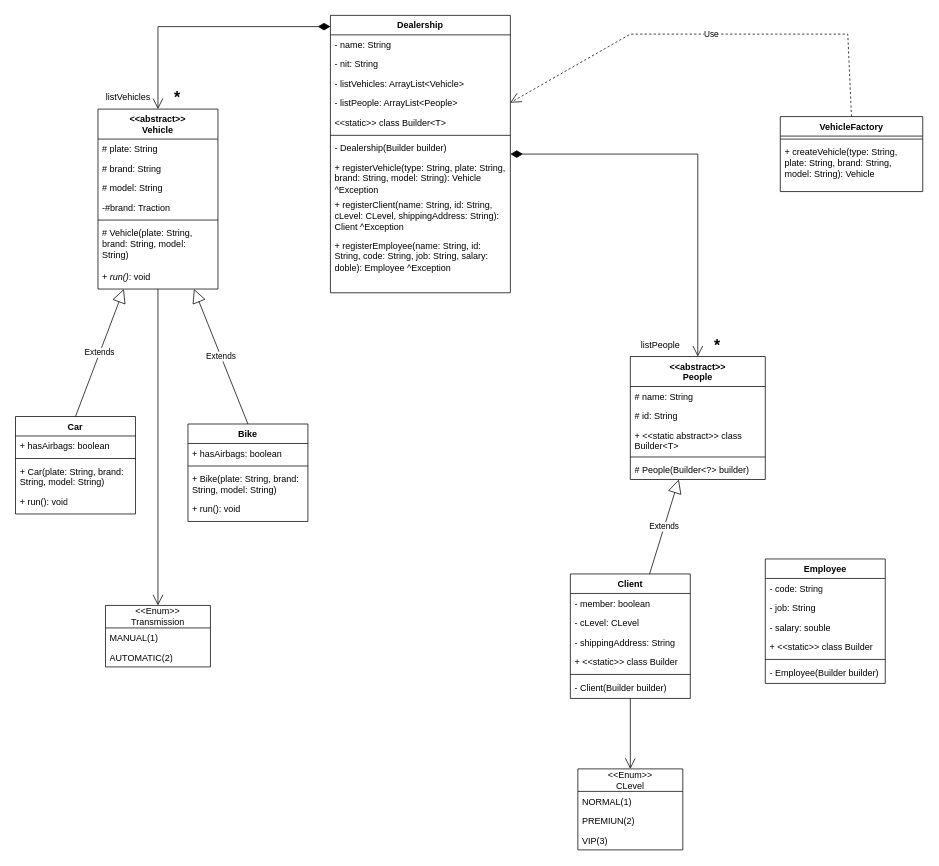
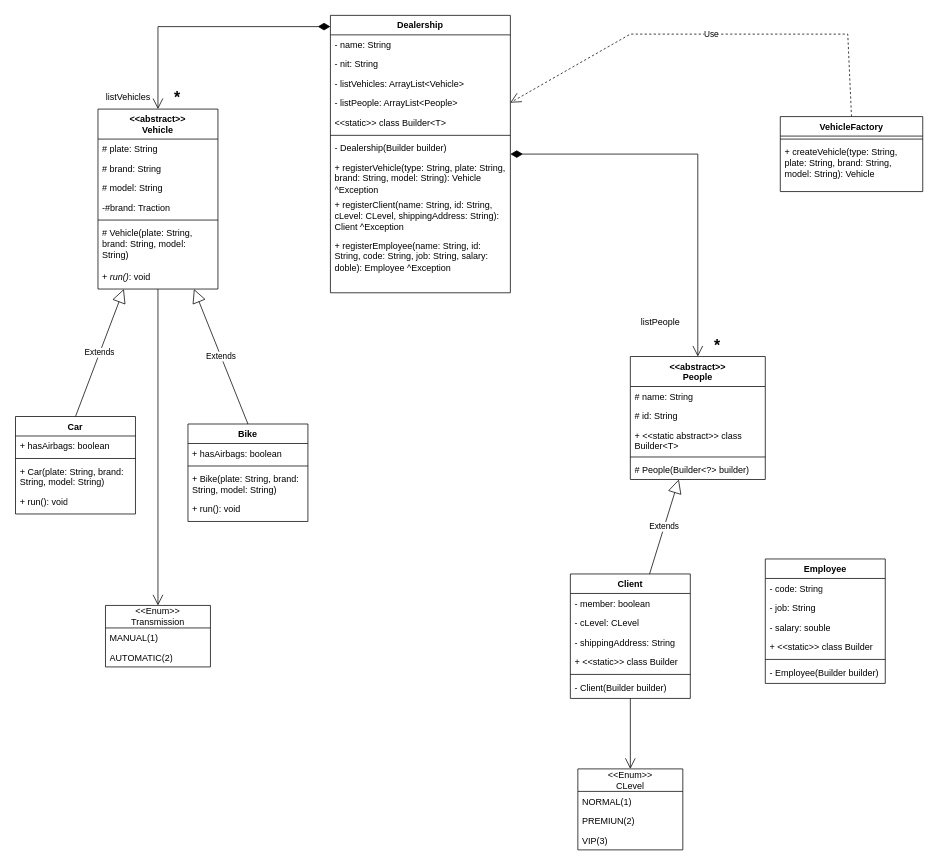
  <mxCell id="0" />
  <mxCell id="1" parent="0" />
  <mxCell id="2" value="Dealership" style="swimlane;fontStyle=1;align=center;verticalAlign=top;childLayout=stackLayout;horizontal=1;startSize=26;horizontalStack=0;resizeParent=1;resizeParentMax=0;resizeLast=0;collapsible=1;marginBottom=0;whiteSpace=wrap;html=1;" parent="1" vertex="1"><mxGeometry x="440" y="20" width="240" height="370" as="geometry" /></mxCell>
  <mxCell id="3" value="- name: String&lt;span style=&quot;background-color: transparent; color: light-dark(rgb(0, 0, 0), rgb(255, 255, 255));&quot;&gt;&amp;nbsp;&lt;/span&gt;" style="text;strokeColor=none;fillColor=none;align=left;verticalAlign=top;spacingLeft=4;spacingRight=4;overflow=hidden;rotatable=0;points=[[0,0.5],[1,0.5]];portConstraint=eastwest;whiteSpace=wrap;html=1;" parent="2" vertex="1"><mxGeometry y="26" width="240" height="26" as="geometry" /></mxCell>
  <mxCell id="4" value="- nit: String&lt;span style=&quot;background-color: transparent; color: light-dark(rgb(0, 0, 0), rgb(255, 255, 255));&quot;&gt;&amp;nbsp;&lt;/span&gt;" style="text;strokeColor=none;fillColor=none;align=left;verticalAlign=top;spacingLeft=4;spacingRight=4;overflow=hidden;rotatable=0;points=[[0,0.5],[1,0.5]];portConstraint=eastwest;whiteSpace=wrap;html=1;" parent="2" vertex="1"><mxGeometry y="52" width="240" height="26" as="geometry" /></mxCell>
  <mxCell id="5" value="- listVehicles: ArrayList&amp;lt;Vehicle&amp;gt;&lt;span style=&quot;background-color: transparent; color: light-dark(rgb(0, 0, 0), rgb(255, 255, 255));&quot;&gt;&amp;nbsp;&lt;/span&gt;" style="text;strokeColor=none;fillColor=none;align=left;verticalAlign=top;spacingLeft=4;spacingRight=4;overflow=hidden;rotatable=0;points=[[0,0.5],[1,0.5]];portConstraint=eastwest;whiteSpace=wrap;html=1;" parent="2" vertex="1"><mxGeometry y="78" width="240" height="26" as="geometry" /></mxCell>
  <mxCell id="6" value="- listPeople: ArrayList&amp;lt;People&amp;gt;&lt;span style=&quot;background-color: transparent; color: light-dark(rgb(0, 0, 0), rgb(255, 255, 255));&quot;&gt;&amp;nbsp;&lt;/span&gt;" style="text;strokeColor=none;fillColor=none;align=left;verticalAlign=top;spacingLeft=4;spacingRight=4;overflow=hidden;rotatable=0;points=[[0,0.5],[1,0.5]];portConstraint=eastwest;whiteSpace=wrap;html=1;" parent="2" vertex="1"><mxGeometry y="104" width="240" height="26" as="geometry" /></mxCell>
  <mxCell id="7" value="&amp;lt;&amp;lt;static&amp;gt;&amp;gt; class Builder&amp;lt;T&amp;gt;" style="text;strokeColor=none;fillColor=none;align=left;verticalAlign=top;spacingLeft=4;spacingRight=4;overflow=hidden;rotatable=0;points=[[0,0.5],[1,0.5]];portConstraint=eastwest;whiteSpace=wrap;html=1;" parent="2" vertex="1"><mxGeometry y="130" width="240" height="26" as="geometry" /></mxCell>
  <mxCell id="8" value="" style="line;strokeWidth=1;fillColor=none;align=left;verticalAlign=middle;spacingTop=-1;spacingLeft=3;spacingRight=3;rotatable=0;labelPosition=right;points=[];portConstraint=eastwest;strokeColor=inherit;" parent="2" vertex="1"><mxGeometry y="156" width="240" height="8" as="geometry" /></mxCell>
  <mxCell id="9" value="- Dealership(Builder builder)" style="text;strokeColor=none;fillColor=none;align=left;verticalAlign=top;spacingLeft=4;spacingRight=4;overflow=hidden;rotatable=0;points=[[0,0.5],[1,0.5]];portConstraint=eastwest;whiteSpace=wrap;html=1;" parent="2" vertex="1"><mxGeometry y="164" width="240" height="26" as="geometry" /></mxCell>
  <mxCell id="10" value="+ registerVehicle(type: String, plate: String, brand: String, model: String): Vehicle ^Exception" style="text;strokeColor=none;fillColor=none;align=left;verticalAlign=top;spacingLeft=4;spacingRight=4;overflow=hidden;rotatable=0;points=[[0,0.5],[1,0.5]];portConstraint=eastwest;whiteSpace=wrap;html=1;" parent="2" vertex="1"><mxGeometry y="190" width="240" height="50" as="geometry" /></mxCell>
  <mxCell id="11" value="+ registerClient(name: String, id: String, cLevel: CLevel, shippingAddress: String): Client ^Exception" style="text;strokeColor=none;fillColor=none;align=left;verticalAlign=top;spacingLeft=4;spacingRight=4;overflow=hidden;rotatable=0;points=[[0,0.5],[1,0.5]];portConstraint=eastwest;whiteSpace=wrap;html=1;" parent="2" vertex="1"><mxGeometry y="240" width="240" height="54" as="geometry" /></mxCell>
  <mxCell id="12" value="+ registerEmployee(name: String, id: String, code: String, job: String, salary: doble): Employee ^Exception" style="text;strokeColor=none;fillColor=none;align=left;verticalAlign=top;spacingLeft=4;spacingRight=4;overflow=hidden;rotatable=0;points=[[0,0.5],[1,0.5]];portConstraint=eastwest;whiteSpace=wrap;html=1;" parent="2" vertex="1"><mxGeometry y="294" width="240" height="76" as="geometry" /></mxCell>
  <mxCell id="13" value="&lt;div&gt;&amp;lt;&amp;lt;abstract&lt;span style=&quot;background-color: transparent; color: light-dark(rgb(0, 0, 0), rgb(255, 255, 255));&quot;&gt;&amp;gt;&amp;gt;&lt;/span&gt;&lt;/div&gt;Vehicle" style="swimlane;fontStyle=1;align=center;verticalAlign=top;childLayout=stackLayout;horizontal=1;startSize=40;horizontalStack=0;resizeParent=1;resizeParentMax=0;resizeLast=0;collapsible=1;marginBottom=0;whiteSpace=wrap;html=1;" parent="1" vertex="1"><mxGeometry x="130" y="145" width="160" height="240" as="geometry" /></mxCell>
  <mxCell id="14" value="# plate: String" style="text;strokeColor=none;fillColor=none;align=left;verticalAlign=top;spacingLeft=4;spacingRight=4;overflow=hidden;rotatable=0;points=[[0,0.5],[1,0.5]];portConstraint=eastwest;whiteSpace=wrap;html=1;" parent="13" vertex="1"><mxGeometry y="40" width="160" height="26" as="geometry" /></mxCell>
  <mxCell id="15" value="# brand: String" style="text;strokeColor=none;fillColor=none;align=left;verticalAlign=top;spacingLeft=4;spacingRight=4;overflow=hidden;rotatable=0;points=[[0,0.5],[1,0.5]];portConstraint=eastwest;whiteSpace=wrap;html=1;" parent="13" vertex="1"><mxGeometry y="66" width="160" height="26" as="geometry" /></mxCell>
  <mxCell id="16" value="# model: String" style="text;strokeColor=none;fillColor=none;align=left;verticalAlign=top;spacingLeft=4;spacingRight=4;overflow=hidden;rotatable=0;points=[[0,0.5],[1,0.5]];portConstraint=eastwest;whiteSpace=wrap;html=1;" parent="13" vertex="1"><mxGeometry y="92" width="160" height="26" as="geometry" /></mxCell>
  <mxCell id="17" value="-#brand: Traction" style="text;strokeColor=none;fillColor=none;align=left;verticalAlign=top;spacingLeft=4;spacingRight=4;overflow=hidden;rotatable=0;points=[[0,0.5],[1,0.5]];portConstraint=eastwest;whiteSpace=wrap;html=1;" parent="13" vertex="1"><mxGeometry y="118" width="160" height="26" as="geometry" /></mxCell>
  <mxCell id="18" value="" style="line;strokeWidth=1;fillColor=none;align=left;verticalAlign=middle;spacingTop=-1;spacingLeft=3;spacingRight=3;rotatable=0;labelPosition=right;points=[];portConstraint=eastwest;strokeColor=inherit;" parent="13" vertex="1"><mxGeometry y="144" width="160" height="8" as="geometry" /></mxCell>
  <mxCell id="19" value="# Vehicle(plate: String, brand: String, model: String)" style="text;strokeColor=none;fillColor=none;align=left;verticalAlign=top;spacingLeft=4;spacingRight=4;overflow=hidden;rotatable=0;points=[[0,0.5],[1,0.5]];portConstraint=eastwest;whiteSpace=wrap;html=1;" parent="13" vertex="1"><mxGeometry y="152" width="160" height="58" as="geometry" /></mxCell>
  <mxCell id="20" value="+ &lt;i&gt;run()&lt;/i&gt;: void" style="text;strokeColor=none;fillColor=none;align=left;verticalAlign=top;spacingLeft=4;spacingRight=4;overflow=hidden;rotatable=0;points=[[0,0.5],[1,0.5]];portConstraint=eastwest;whiteSpace=wrap;html=1;" parent="13" vertex="1"><mxGeometry y="210" width="160" height="30" as="geometry" /></mxCell>
  <mxCell id="21" value="Car" style="swimlane;fontStyle=1;align=center;verticalAlign=top;childLayout=stackLayout;horizontal=1;startSize=26;horizontalStack=0;resizeParent=1;resizeParentMax=0;resizeLast=0;collapsible=1;marginBottom=0;whiteSpace=wrap;html=1;" parent="1" vertex="1"><mxGeometry x="20" y="555" width="160" height="130" as="geometry" /></mxCell>
  <mxCell id="22" value="+ hasAirbags: boolean" style="text;strokeColor=none;fillColor=none;align=left;verticalAlign=top;spacingLeft=4;spacingRight=4;overflow=hidden;rotatable=0;points=[[0,0.5],[1,0.5]];portConstraint=eastwest;whiteSpace=wrap;html=1;" parent="21" vertex="1"><mxGeometry y="26" width="160" height="26" as="geometry" /></mxCell>
  <mxCell id="23" value="" style="line;strokeWidth=1;fillColor=none;align=left;verticalAlign=middle;spacingTop=-1;spacingLeft=3;spacingRight=3;rotatable=0;labelPosition=right;points=[];portConstraint=eastwest;strokeColor=inherit;" parent="21" vertex="1"><mxGeometry y="52" width="160" height="8" as="geometry" /></mxCell>
  <mxCell id="24" value="+ Car(plate: String, brand: String, model: String)" style="text;strokeColor=none;fillColor=none;align=left;verticalAlign=top;spacingLeft=4;spacingRight=4;overflow=hidden;rotatable=0;points=[[0,0.5],[1,0.5]];portConstraint=eastwest;whiteSpace=wrap;html=1;" parent="21" vertex="1"><mxGeometry y="60" width="160" height="40" as="geometry" /></mxCell>
  <mxCell id="25" value="+ run(): void" style="text;strokeColor=none;fillColor=none;align=left;verticalAlign=top;spacingLeft=4;spacingRight=4;overflow=hidden;rotatable=0;points=[[0,0.5],[1,0.5]];portConstraint=eastwest;whiteSpace=wrap;html=1;" parent="21" vertex="1"><mxGeometry y="100" width="160" height="30" as="geometry" /></mxCell>
  <mxCell id="26" value="Bike" style="swimlane;fontStyle=1;align=center;verticalAlign=top;childLayout=stackLayout;horizontal=1;startSize=26;horizontalStack=0;resizeParent=1;resizeParentMax=0;resizeLast=0;collapsible=1;marginBottom=0;whiteSpace=wrap;html=1;" parent="1" vertex="1"><mxGeometry x="250" y="565" width="160" height="130" as="geometry" /></mxCell>
  <mxCell id="27" value="+ hasAirbags: boolean" style="text;strokeColor=none;fillColor=none;align=left;verticalAlign=top;spacingLeft=4;spacingRight=4;overflow=hidden;rotatable=0;points=[[0,0.5],[1,0.5]];portConstraint=eastwest;whiteSpace=wrap;html=1;" parent="26" vertex="1"><mxGeometry y="26" width="160" height="26" as="geometry" /></mxCell>
  <mxCell id="28" value="" style="line;strokeWidth=1;fillColor=none;align=left;verticalAlign=middle;spacingTop=-1;spacingLeft=3;spacingRight=3;rotatable=0;labelPosition=right;points=[];portConstraint=eastwest;strokeColor=inherit;" parent="26" vertex="1"><mxGeometry y="52" width="160" height="8" as="geometry" /></mxCell>
  <mxCell id="29" value="+ Bike(plate: String, brand: String, model: String)" style="text;strokeColor=none;fillColor=none;align=left;verticalAlign=top;spacingLeft=4;spacingRight=4;overflow=hidden;rotatable=0;points=[[0,0.5],[1,0.5]];portConstraint=eastwest;whiteSpace=wrap;html=1;" parent="26" vertex="1"><mxGeometry y="60" width="160" height="40" as="geometry" /></mxCell>
  <mxCell id="30" value="+ run(): void" style="text;strokeColor=none;fillColor=none;align=left;verticalAlign=top;spacingLeft=4;spacingRight=4;overflow=hidden;rotatable=0;points=[[0,0.5],[1,0.5]];portConstraint=eastwest;whiteSpace=wrap;html=1;" parent="26" vertex="1"><mxGeometry y="100" width="160" height="30" as="geometry" /></mxCell>
  <mxCell id="31" value="Use" style="endArrow=open;endSize=12;dashed=1;html=1;rounded=0;exitX=0.5;exitY=0;exitDx=0;exitDy=0;" parent="1" source="32" target="2" edge="1"><mxGeometry width="160" relative="1" as="geometry"><mxPoint x="250" y="205" as="sourcePoint" /><mxPoint x="310" y="195" as="targetPoint" /><Array as="points"><mxPoint x="1130" y="45" /><mxPoint x="1040" y="45" /><mxPoint x="900" y="45" /><mxPoint x="840" y="45" /></Array></mxGeometry></mxCell>
  <mxCell id="32" value="VehicleFactory&lt;div&gt;&lt;br&gt;&lt;/div&gt;" style="swimlane;fontStyle=1;align=center;verticalAlign=top;childLayout=stackLayout;horizontal=1;startSize=26;horizontalStack=0;resizeParent=1;resizeParentMax=0;resizeLast=0;collapsible=1;marginBottom=0;whiteSpace=wrap;html=1;" parent="1" vertex="1"><mxGeometry x="1040" y="155" width="190" height="100" as="geometry" /></mxCell>
  <mxCell id="33" value="" style="line;strokeWidth=1;fillColor=none;align=left;verticalAlign=middle;spacingTop=-1;spacingLeft=3;spacingRight=3;rotatable=0;labelPosition=right;points=[];portConstraint=eastwest;strokeColor=inherit;" parent="32" vertex="1"><mxGeometry y="26" width="190" height="8" as="geometry" /></mxCell>
  <mxCell id="34" value="+ createVehicle(type: String, plate: String, brand: String, model: String): Vehicle" style="text;strokeColor=none;fillColor=none;align=left;verticalAlign=top;spacingLeft=4;spacingRight=4;overflow=hidden;rotatable=0;points=[[0,0.5],[1,0.5]];portConstraint=eastwest;whiteSpace=wrap;html=1;" parent="32" vertex="1"><mxGeometry y="34" width="190" height="66" as="geometry" /></mxCell>
  <mxCell id="35" value="&lt;b&gt;&lt;font style=&quot;font-size: 21px;&quot;&gt;*&lt;/font&gt;&lt;/b&gt;" style="endArrow=open;html=1;endSize=12;startArrow=diamondThin;startSize=14;startFill=1;edgeStyle=orthogonalEdgeStyle;align=left;verticalAlign=bottom;rounded=0;" parent="1" source="2" target="13" edge="1"><mxGeometry x="1" y="20" relative="1" as="geometry"><mxPoint x="110" y="115" as="sourcePoint" /><mxPoint x="60" y="125" as="targetPoint" /><mxPoint as="offset" /><Array as="points"><mxPoint x="210" y="35" /></Array></mxGeometry></mxCell>
  <mxCell id="36" value="listVehicles" style="text;html=1;align=center;verticalAlign=middle;resizable=0;points=[];autosize=1;strokeColor=none;fillColor=none;" parent="1" vertex="1"><mxGeometry x="130" y="115" width="80" height="30" as="geometry" /></mxCell>
  <mxCell id="37" value="Extends" style="endArrow=block;endSize=16;endFill=0;html=1;rounded=0;exitX=0.5;exitY=0;exitDx=0;exitDy=0;" parent="1" source="21" target="13" edge="1"><mxGeometry width="160" relative="1" as="geometry"><mxPoint x="120" y="365" as="sourcePoint" /><mxPoint x="30" y="455" as="targetPoint" /></mxGeometry></mxCell>
  <mxCell id="38" value="Extends" style="endArrow=block;endSize=16;endFill=0;html=1;rounded=0;exitX=0.5;exitY=0;exitDx=0;exitDy=0;" parent="1" source="26" target="13" edge="1"><mxGeometry width="160" relative="1" as="geometry"><mxPoint x="221" y="430" as="sourcePoint" /><mxPoint x="220" y="335" as="targetPoint" /><Array as="points" /></mxGeometry></mxCell>
  <mxCell id="39" value="&amp;lt;&amp;lt;abstract&amp;gt;&amp;gt;&lt;div&gt;People&lt;/div&gt;" style="swimlane;fontStyle=1;align=center;verticalAlign=top;childLayout=stackLayout;horizontal=1;startSize=40;horizontalStack=0;resizeParent=1;resizeParentMax=0;resizeLast=0;collapsible=1;marginBottom=0;whiteSpace=wrap;html=1;" parent="1" vertex="1"><mxGeometry x="840" y="475" width="180" height="164" as="geometry" /></mxCell>
  <mxCell id="40" value="# name: String" style="text;strokeColor=none;fillColor=none;align=left;verticalAlign=top;spacingLeft=4;spacingRight=4;overflow=hidden;rotatable=0;points=[[0,0.5],[1,0.5]];portConstraint=eastwest;whiteSpace=wrap;html=1;" parent="39" vertex="1"><mxGeometry y="40" width="180" height="26" as="geometry" /></mxCell>
  <mxCell id="41" value="# id: String" style="text;strokeColor=none;fillColor=none;align=left;verticalAlign=top;spacingLeft=4;spacingRight=4;overflow=hidden;rotatable=0;points=[[0,0.5],[1,0.5]];portConstraint=eastwest;whiteSpace=wrap;html=1;" parent="39" vertex="1"><mxGeometry y="66" width="180" height="26" as="geometry" /></mxCell>
  <mxCell id="42" value="+ &amp;lt;&amp;lt;static abstract&amp;gt;&amp;gt; class Builder&amp;lt;T&amp;gt;" style="text;strokeColor=none;fillColor=none;align=left;verticalAlign=top;spacingLeft=4;spacingRight=4;overflow=hidden;rotatable=0;points=[[0,0.5],[1,0.5]];portConstraint=eastwest;whiteSpace=wrap;html=1;" parent="39" vertex="1"><mxGeometry y="92" width="180" height="38" as="geometry" /></mxCell>
  <mxCell id="43" value="" style="line;strokeWidth=1;fillColor=none;align=left;verticalAlign=middle;spacingTop=-1;spacingLeft=3;spacingRight=3;rotatable=0;labelPosition=right;points=[];portConstraint=eastwest;strokeColor=inherit;" parent="39" vertex="1"><mxGeometry y="130" width="180" height="8" as="geometry" /></mxCell>
  <mxCell id="44" value="# People(Builder&amp;lt;?&amp;gt; builder)" style="text;strokeColor=none;fillColor=none;align=left;verticalAlign=top;spacingLeft=4;spacingRight=4;overflow=hidden;rotatable=0;points=[[0,0.5],[1,0.5]];portConstraint=eastwest;whiteSpace=wrap;html=1;" parent="39" vertex="1"><mxGeometry y="138" width="180" height="26" as="geometry" /></mxCell>
- <mxCell id="45" value="listPeople" style="text;html=1;align=center;verticalAlign=middle;resizable=0;points=[];autosize=1;strokeColor=none;fillColor=none;" parent="1" vertex="1"><mxGeometry x="840" y="445" width="80" height="30" as="geometry" /></mxCell>
+ <mxCell id="45" value="listPeople" style="text;html=1;align=center;verticalAlign=middle;resizable=0;points=[];autosize=1;strokeColor=none;fillColor=none;" parent="1" vertex="1"><mxGeometry x="840" y="415" width="80" height="30" as="geometry" /></mxCell>
  <mxCell id="46" value="&lt;b&gt;&lt;font style=&quot;font-size: 21px;&quot;&gt;*&lt;/font&gt;&lt;/b&gt;" style="endArrow=open;html=1;endSize=12;startArrow=diamondThin;startSize=14;startFill=1;edgeStyle=orthogonalEdgeStyle;align=left;verticalAlign=bottom;rounded=0;" parent="1" source="2" target="39" edge="1"><mxGeometry x="1" y="20" relative="1" as="geometry"><mxPoint x="560" y="425" as="sourcePoint" /><mxPoint x="330" y="545" as="targetPoint" /><mxPoint as="offset" /><Array as="points" /></mxGeometry></mxCell>
  <mxCell id="47" value="Client" style="swimlane;fontStyle=1;align=center;verticalAlign=top;childLayout=stackLayout;horizontal=1;startSize=26;horizontalStack=0;resizeParent=1;resizeParentMax=0;resizeLast=0;collapsible=1;marginBottom=0;whiteSpace=wrap;html=1;" parent="1" vertex="1"><mxGeometry x="760" y="765" width="160" height="166" as="geometry" /></mxCell>
  <mxCell id="48" value="- member: boolean" style="text;strokeColor=none;fillColor=none;align=left;verticalAlign=top;spacingLeft=4;spacingRight=4;overflow=hidden;rotatable=0;points=[[0,0.5],[1,0.5]];portConstraint=eastwest;whiteSpace=wrap;html=1;" parent="47" vertex="1"><mxGeometry y="26" width="160" height="26" as="geometry" /></mxCell>
  <mxCell id="49" value="- cLevel: CLevel" style="text;strokeColor=none;fillColor=none;align=left;verticalAlign=top;spacingLeft=4;spacingRight=4;overflow=hidden;rotatable=0;points=[[0,0.5],[1,0.5]];portConstraint=eastwest;whiteSpace=wrap;html=1;" parent="47" vertex="1"><mxGeometry y="52" width="160" height="26" as="geometry" /></mxCell>
  <mxCell id="50" value="- shippingAddress: String" style="text;strokeColor=none;fillColor=none;align=left;verticalAlign=top;spacingLeft=4;spacingRight=4;overflow=hidden;rotatable=0;points=[[0,0.5],[1,0.5]];portConstraint=eastwest;whiteSpace=wrap;html=1;" parent="47" vertex="1"><mxGeometry y="78" width="160" height="26" as="geometry" /></mxCell>
  <mxCell id="51" value="+ &amp;lt;&amp;lt;static&amp;gt;&amp;gt; class Builder" style="text;strokeColor=none;fillColor=none;align=left;verticalAlign=top;spacingLeft=4;spacingRight=4;overflow=hidden;rotatable=0;points=[[0,0.5],[1,0.5]];portConstraint=eastwest;whiteSpace=wrap;html=1;" parent="47" vertex="1"><mxGeometry y="104" width="160" height="26" as="geometry" /></mxCell>
  <mxCell id="52" value="" style="line;strokeWidth=1;fillColor=none;align=left;verticalAlign=middle;spacingTop=-1;spacingLeft=3;spacingRight=3;rotatable=0;labelPosition=right;points=[];portConstraint=eastwest;strokeColor=inherit;" parent="47" vertex="1"><mxGeometry y="130" width="160" height="8" as="geometry" /></mxCell>
  <mxCell id="53" value="- Client(Builder builder)" style="text;strokeColor=none;fillColor=none;align=left;verticalAlign=top;spacingLeft=4;spacingRight=4;overflow=hidden;rotatable=0;points=[[0,0.5],[1,0.5]];portConstraint=eastwest;whiteSpace=wrap;html=1;" parent="47" vertex="1"><mxGeometry y="138" width="160" height="28" as="geometry" /></mxCell>
  <mxCell id="54" value="Employee" style="swimlane;fontStyle=1;align=center;verticalAlign=top;childLayout=stackLayout;horizontal=1;startSize=26;horizontalStack=0;resizeParent=1;resizeParentMax=0;resizeLast=0;collapsible=1;marginBottom=0;whiteSpace=wrap;html=1;" parent="1" vertex="1"><mxGeometry x="1020" y="745" width="160" height="166" as="geometry" /></mxCell>
  <mxCell id="55" value="- code: String" style="text;strokeColor=none;fillColor=none;align=left;verticalAlign=top;spacingLeft=4;spacingRight=4;overflow=hidden;rotatable=0;points=[[0,0.5],[1,0.5]];portConstraint=eastwest;whiteSpace=wrap;html=1;" parent="54" vertex="1"><mxGeometry y="26" width="160" height="26" as="geometry" /></mxCell>
  <mxCell id="56" value="- job: String" style="text;strokeColor=none;fillColor=none;align=left;verticalAlign=top;spacingLeft=4;spacingRight=4;overflow=hidden;rotatable=0;points=[[0,0.5],[1,0.5]];portConstraint=eastwest;whiteSpace=wrap;html=1;" parent="54" vertex="1"><mxGeometry y="52" width="160" height="26" as="geometry" /></mxCell>
  <mxCell id="57" value="- salary: souble" style="text;strokeColor=none;fillColor=none;align=left;verticalAlign=top;spacingLeft=4;spacingRight=4;overflow=hidden;rotatable=0;points=[[0,0.5],[1,0.5]];portConstraint=eastwest;whiteSpace=wrap;html=1;" parent="54" vertex="1"><mxGeometry y="78" width="160" height="26" as="geometry" /></mxCell>
  <mxCell id="58" value="+ &amp;lt;&amp;lt;static&amp;gt;&amp;gt; class Builder" style="text;strokeColor=none;fillColor=none;align=left;verticalAlign=top;spacingLeft=4;spacingRight=4;overflow=hidden;rotatable=0;points=[[0,0.5],[1,0.5]];portConstraint=eastwest;whiteSpace=wrap;html=1;" parent="54" vertex="1"><mxGeometry y="104" width="160" height="26" as="geometry" /></mxCell>
  <mxCell id="59" value="" style="line;strokeWidth=1;fillColor=none;align=left;verticalAlign=middle;spacingTop=-1;spacingLeft=3;spacingRight=3;rotatable=0;labelPosition=right;points=[];portConstraint=eastwest;strokeColor=inherit;" parent="54" vertex="1"><mxGeometry y="130" width="160" height="8" as="geometry" /></mxCell>
  <mxCell id="60" value="- Employee(Builder builder)" style="text;strokeColor=none;fillColor=none;align=left;verticalAlign=top;spacingLeft=4;spacingRight=4;overflow=hidden;rotatable=0;points=[[0,0.5],[1,0.5]];portConstraint=eastwest;whiteSpace=wrap;html=1;" parent="54" vertex="1"><mxGeometry y="138" width="160" height="28" as="geometry" /></mxCell>
  <mxCell id="61" value="Extends" style="endArrow=block;endSize=16;endFill=0;html=1;rounded=0;" parent="1" source="47" target="39" edge="1"><mxGeometry width="160" relative="1" as="geometry"><mxPoint x="510" y="985" as="sourcePoint" /><mxPoint x="410" y="705" as="targetPoint" /><Array as="points" /></mxGeometry></mxCell>
  <mxCell id="62" value="&amp;lt;&amp;lt;Enum&amp;gt;&amp;gt;&lt;div&gt;Transmission&lt;/div&gt;" style="swimlane;fontStyle=0;childLayout=stackLayout;horizontal=1;startSize=30;fillColor=none;horizontalStack=0;resizeParent=1;resizeParentMax=0;resizeLast=0;collapsible=1;marginBottom=0;whiteSpace=wrap;html=1;" parent="1" vertex="1"><mxGeometry x="140" y="807" width="140" height="82" as="geometry" /></mxCell>
  <mxCell id="63" value="MANUAL(1)" style="text;strokeColor=none;fillColor=none;align=left;verticalAlign=top;spacingLeft=4;spacingRight=4;overflow=hidden;rotatable=0;points=[[0,0.5],[1,0.5]];portConstraint=eastwest;whiteSpace=wrap;html=1;" parent="62" vertex="1"><mxGeometry y="30" width="140" height="26" as="geometry" /></mxCell>
  <mxCell id="64" value="AUTOMATIC(2)" style="text;strokeColor=none;fillColor=none;align=left;verticalAlign=top;spacingLeft=4;spacingRight=4;overflow=hidden;rotatable=0;points=[[0,0.5],[1,0.5]];portConstraint=eastwest;whiteSpace=wrap;html=1;" parent="62" vertex="1"><mxGeometry y="56" width="140" height="26" as="geometry" /></mxCell>
  <mxCell id="65" value="&amp;lt;&amp;lt;Enum&amp;gt;&amp;gt;&lt;div&gt;CLevel&lt;/div&gt;" style="swimlane;fontStyle=0;childLayout=stackLayout;horizontal=1;startSize=30;fillColor=none;horizontalStack=0;resizeParent=1;resizeParentMax=0;resizeLast=0;collapsible=1;marginBottom=0;whiteSpace=wrap;html=1;" parent="1" vertex="1"><mxGeometry x="770" y="1025" width="140" height="108" as="geometry" /></mxCell>
  <mxCell id="66" value="NORMAL(1)" style="text;strokeColor=none;fillColor=none;align=left;verticalAlign=top;spacingLeft=4;spacingRight=4;overflow=hidden;rotatable=0;points=[[0,0.5],[1,0.5]];portConstraint=eastwest;whiteSpace=wrap;html=1;" parent="65" vertex="1"><mxGeometry y="30" width="140" height="26" as="geometry" /></mxCell>
  <mxCell id="67" value="PREMIUN(2)" style="text;strokeColor=none;fillColor=none;align=left;verticalAlign=top;spacingLeft=4;spacingRight=4;overflow=hidden;rotatable=0;points=[[0,0.5],[1,0.5]];portConstraint=eastwest;whiteSpace=wrap;html=1;" parent="65" vertex="1"><mxGeometry y="56" width="140" height="26" as="geometry" /></mxCell>
  <mxCell id="68" value="VIP(3)" style="text;strokeColor=none;fillColor=none;align=left;verticalAlign=top;spacingLeft=4;spacingRight=4;overflow=hidden;rotatable=0;points=[[0,0.5],[1,0.5]];portConstraint=eastwest;whiteSpace=wrap;html=1;" parent="65" vertex="1"><mxGeometry y="82" width="140" height="26" as="geometry" /></mxCell>
  <mxCell id="69" value="" style="endArrow=open;endFill=1;endSize=12;html=1;rounded=0;" parent="1" source="13" target="62" edge="1"><mxGeometry width="160" relative="1" as="geometry"><mxPoint x="200" y="1051" as="sourcePoint" /><mxPoint x="320" y="951" as="targetPoint" /></mxGeometry></mxCell>
  <mxCell id="70" value="" style="endArrow=open;endFill=1;endSize=12;html=1;rounded=0;" parent="1" source="47" target="65" edge="1"><mxGeometry width="160" relative="1" as="geometry"><mxPoint x="200" y="725" as="sourcePoint" /><mxPoint x="200" y="1147" as="targetPoint" /></mxGeometry></mxCell>
